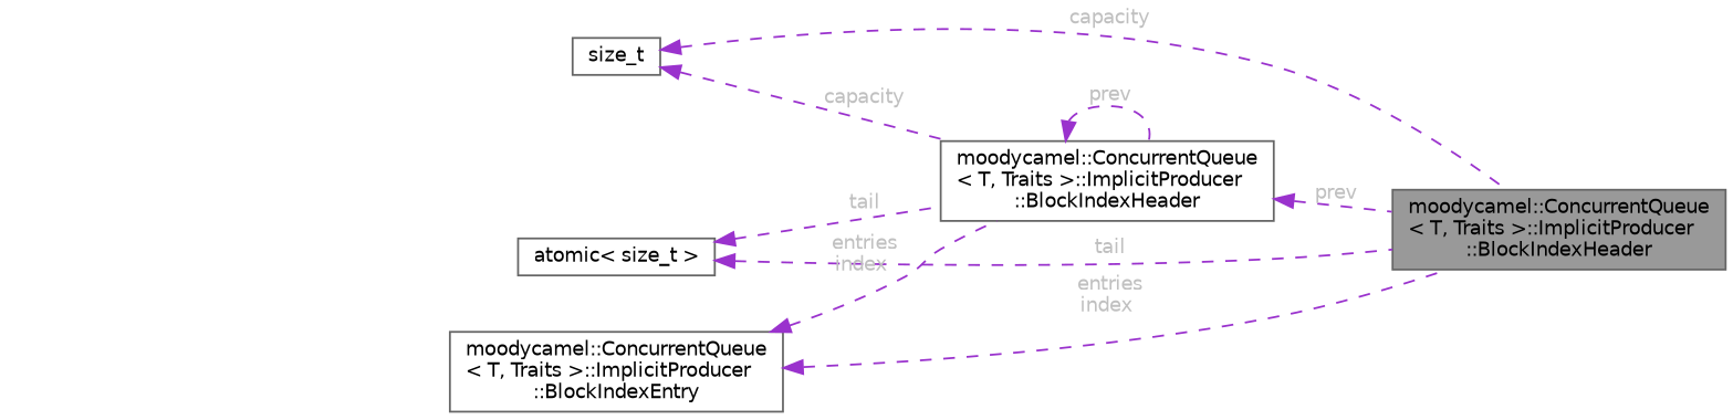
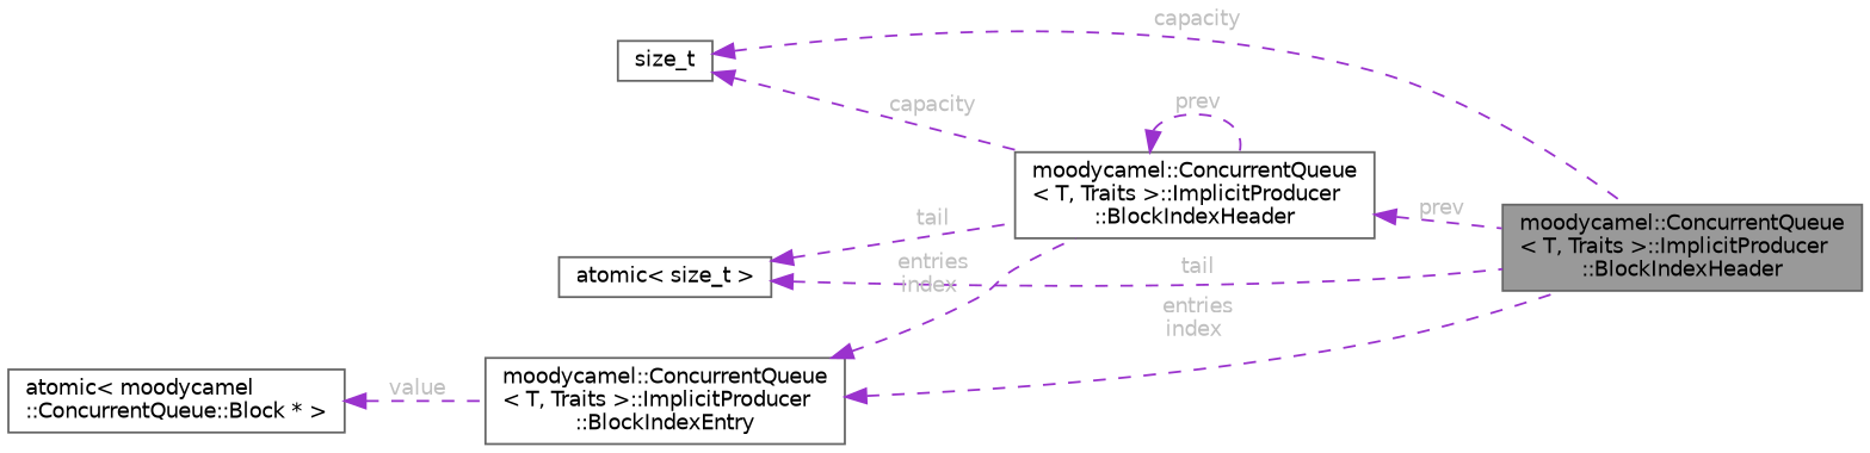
  digraph {
    rankdir=LR
    node [color=gray40 fillcolor=white fontname=Helvetica fontsize=10 shape=box style=filled]
    edge [color=darkorchid3 dir=back fontcolor=grey fontname=Helvetica fontsize=10 labelfontname=Helvetica labelfontsize=10 style=dashed]
    n1 [fillcolor=grey60 fontcolor=black height=0.2 label="moodycamel::ConcurrentQueue\l\< T, Traits \>::ImplicitProducer\l::BlockIndexHeader" width=0.4]
    n2 [height=0.2 label=size_t width=0.4]
    n3 [height=0.2 label="moodycamel::ConcurrentQueue\l\< T, Traits \>::ImplicitProducer\l::BlockIndexHeader" width=0.4]
    n4 [height=0.2 label="atomic\< size_t \>" width=0.4]
    n5 [height=0.2 label="moodycamel::ConcurrentQueue\l\< T, Traits \>::ImplicitProducer\l::BlockIndexEntry" width=0.4]
+   n6 [height=0.2 label="atomic\< moodycamel\l::ConcurrentQueue::Block * \>" width=0.4]
    n2 -> n1 [label=" capacity"]
    n2 -> n3 [label=" capacity"]
    n3 -> n1 [label=" prev"]
    n3 -> n3 [label=" prev"]
    n4 -> n1 [label=" tail"]
    n4 -> n3 [label=" tail"]
    n5 -> n1 [label=" entries\nindex"]
    n5 -> n3 [label=" entries\nindex"]
+   n6 -> n5 [label=" value"]
  }
